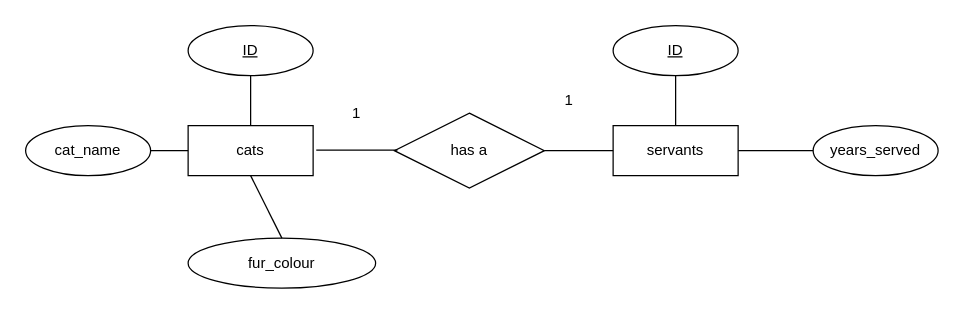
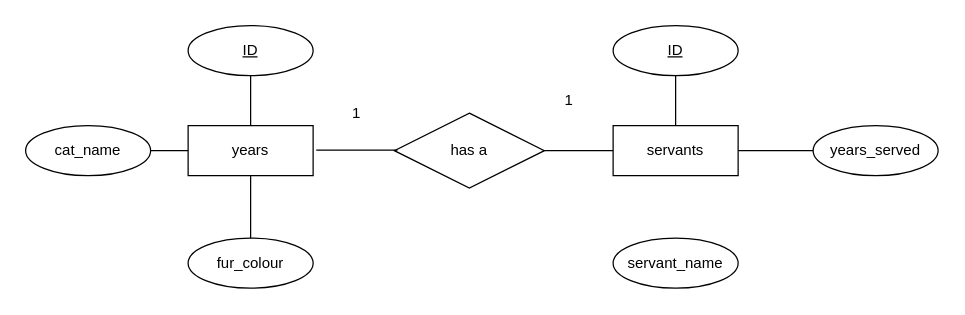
  <mxCell id="0" />
  <mxCell id="1" parent="0" />
- <mxCell id="2" value="cats" style="whiteSpace=wrap;html=1;align=center;" vertex="1" parent="1"><mxGeometry x="150" y="100" width="100" height="40" as="geometry" /></mxCell>
+ <mxCell id="2" value="years" style="whiteSpace=wrap;html=1;align=center;" vertex="1" parent="1"><mxGeometry x="150" y="100" width="100" height="40" as="geometry" /></mxCell>
  <mxCell id="3" value="cat_name" style="ellipse;whiteSpace=wrap;html=1;align=center;" vertex="1" parent="1"><mxGeometry x="20" y="100" width="100" height="40" as="geometry" /></mxCell>
  <mxCell id="4" value="ID" style="ellipse;whiteSpace=wrap;html=1;align=center;fontStyle=4;" vertex="1" parent="1"><mxGeometry x="150" y="20" width="100" height="40" as="geometry" /></mxCell>
- <mxCell id="5" value="fur_colour" style="ellipse;whiteSpace=wrap;html=1;align=center;" vertex="1" parent="1"><mxGeometry x="150" y="190" width="150" height="40" as="geometry" /></mxCell>
+ <mxCell id="5" value="fur_colour" style="ellipse;whiteSpace=wrap;html=1;align=center;" vertex="1" parent="1"><mxGeometry x="150" y="190" width="100" height="40" as="geometry" /></mxCell>
  <mxCell id="6" value="" style="endArrow=none;html=1;rounded=0;exitX=0.5;exitY=1;exitDx=0;exitDy=0;entryX=0.5;entryY=0;entryDx=0;entryDy=0;" edge="1" parent="1" source="4" target="2"><mxGeometry relative="1" as="geometry"><mxPoint x="220" y="120" as="sourcePoint" /><mxPoint x="380" y="120" as="targetPoint" /></mxGeometry></mxCell>
  <mxCell id="7" value="" style="endArrow=none;html=1;rounded=0;exitX=0.5;exitY=1;exitDx=0;exitDy=0;entryX=0.5;entryY=0;entryDx=0;entryDy=0;" edge="1" parent="1" source="2" target="5"><mxGeometry relative="1" as="geometry"><mxPoint x="220" y="120" as="sourcePoint" /><mxPoint x="380" y="120" as="targetPoint" /></mxGeometry></mxCell>
  <mxCell id="8" value="" style="endArrow=none;html=1;rounded=0;entryX=0;entryY=0.5;entryDx=0;entryDy=0;exitX=1;exitY=0.5;exitDx=0;exitDy=0;" edge="1" parent="1" source="3" target="2"><mxGeometry relative="1" as="geometry"><mxPoint x="220" y="120" as="sourcePoint" /><mxPoint x="380" y="120" as="targetPoint" /></mxGeometry></mxCell>
  <mxCell id="9" value="servants" style="whiteSpace=wrap;html=1;align=center;" vertex="1" parent="1"><mxGeometry x="490" y="100" width="100" height="40" as="geometry" /></mxCell>
  <mxCell id="10" value="years_served" style="ellipse;whiteSpace=wrap;html=1;align=center;" vertex="1" parent="1"><mxGeometry x="650" y="100" width="100" height="40" as="geometry" /></mxCell>
  <mxCell id="11" value="ID" style="ellipse;whiteSpace=wrap;html=1;align=center;fontStyle=4;" vertex="1" parent="1"><mxGeometry x="490" y="20" width="100" height="40" as="geometry" /></mxCell>
+ <mxCell id="12" value="servant_name" style="ellipse;whiteSpace=wrap;html=1;align=center;" vertex="1" parent="1"><mxGeometry x="490" y="190" width="100" height="40" as="geometry" /></mxCell>
  <mxCell id="13" value="" style="endArrow=none;html=1;rounded=0;exitX=0.5;exitY=1;exitDx=0;exitDy=0;entryX=0.5;entryY=0;entryDx=0;entryDy=0;" edge="1" source="11" target="9" parent="1"><mxGeometry relative="1" as="geometry"><mxPoint x="560" y="120" as="sourcePoint" /><mxPoint x="720" y="120" as="targetPoint" /></mxGeometry></mxCell>
  <mxCell id="14" value="" style="endArrow=none;html=1;rounded=0;entryX=1;entryY=0.5;entryDx=0;entryDy=0;exitX=0;exitY=0.5;exitDx=0;exitDy=0;" edge="1" source="10" target="9" parent="1"><mxGeometry relative="1" as="geometry"><mxPoint x="650" y="120" as="sourcePoint" /><mxPoint x="720" y="120" as="targetPoint" /></mxGeometry></mxCell>
  <mxCell id="15" value="1" style="text;html=1;align=center;verticalAlign=middle;whiteSpace=wrap;rounded=0;" vertex="1" parent="1"><mxGeometry x="435" y="70" width="40" height="20" as="geometry" /></mxCell>
  <mxCell id="16" value="has a" style="shape=rhombus;perimeter=rhombusPerimeter;whiteSpace=wrap;html=1;align=center;" vertex="1" parent="1"><mxGeometry x="315" y="90" width="120" height="60" as="geometry" /></mxCell>
  <mxCell id="17" value="" style="endArrow=none;html=1;rounded=0;exitX=1;exitY=0.5;exitDx=0;exitDy=0;" edge="1" parent="1" source="16"><mxGeometry relative="1" as="geometry"><mxPoint x="330" y="120" as="sourcePoint" /><mxPoint x="490" y="120" as="targetPoint" /></mxGeometry></mxCell>
  <mxCell id="18" value="" style="endArrow=none;html=1;rounded=0;exitX=1;exitY=0.5;exitDx=0;exitDy=0;entryX=0;entryY=0.5;entryDx=0;entryDy=0;" edge="1" parent="1"><mxGeometry relative="1" as="geometry"><mxPoint x="252.5" y="119.5" as="sourcePoint" /><mxPoint x="317.5" y="119.5" as="targetPoint" /></mxGeometry></mxCell>
  <mxCell id="19" value="1" style="text;html=1;align=center;verticalAlign=middle;whiteSpace=wrap;rounded=0;" vertex="1" parent="1"><mxGeometry x="270" y="80" width="30" height="20" as="geometry" /></mxCell>
